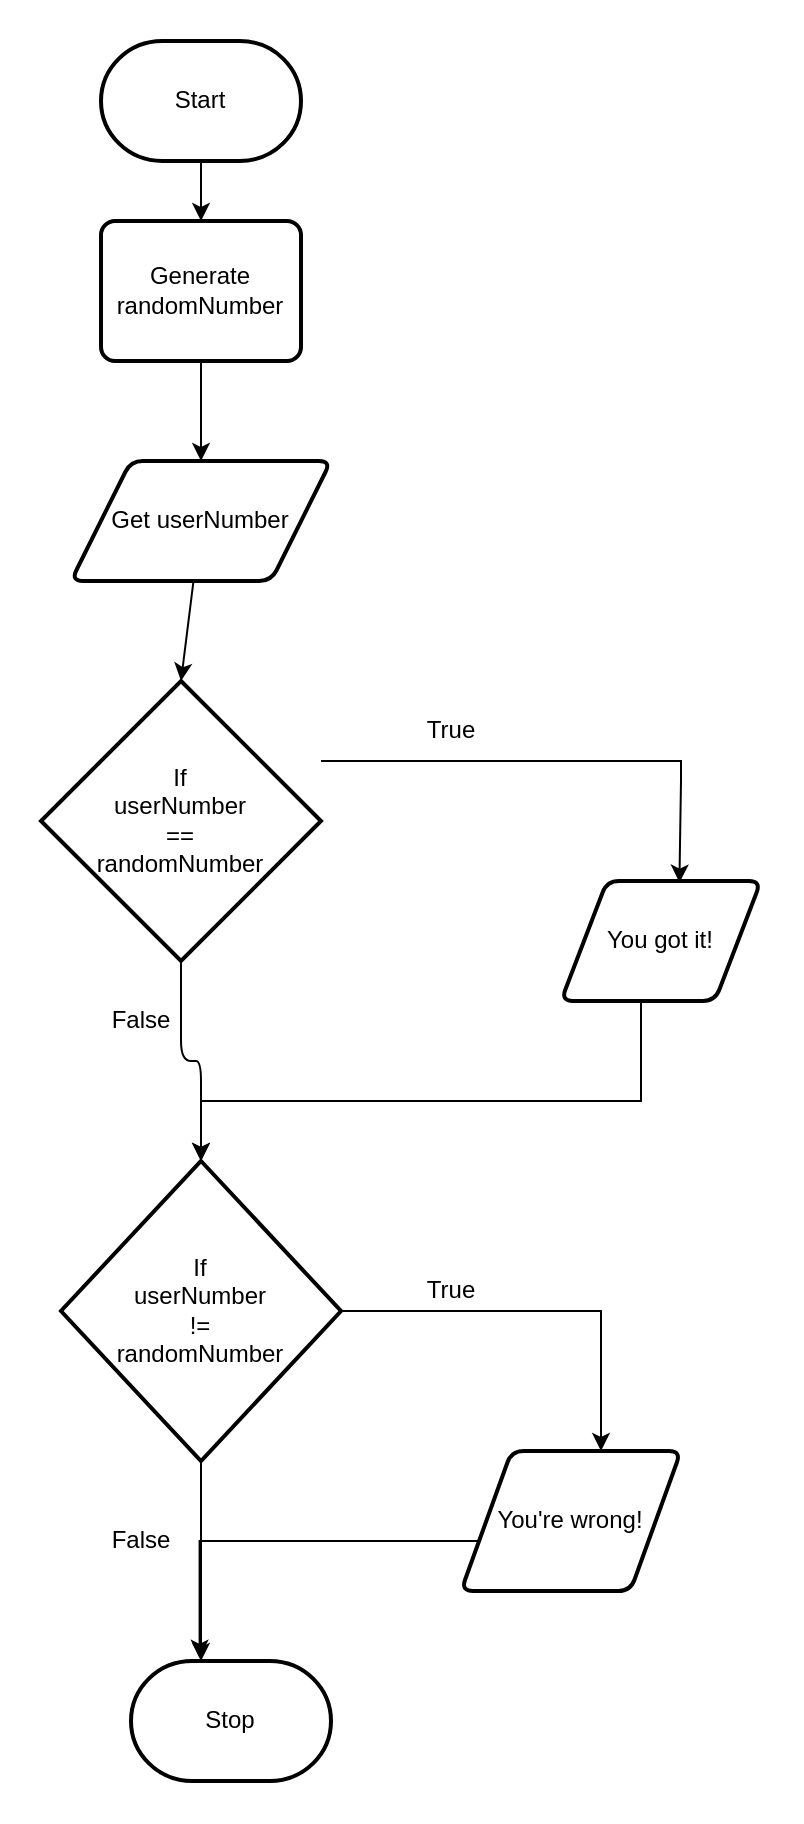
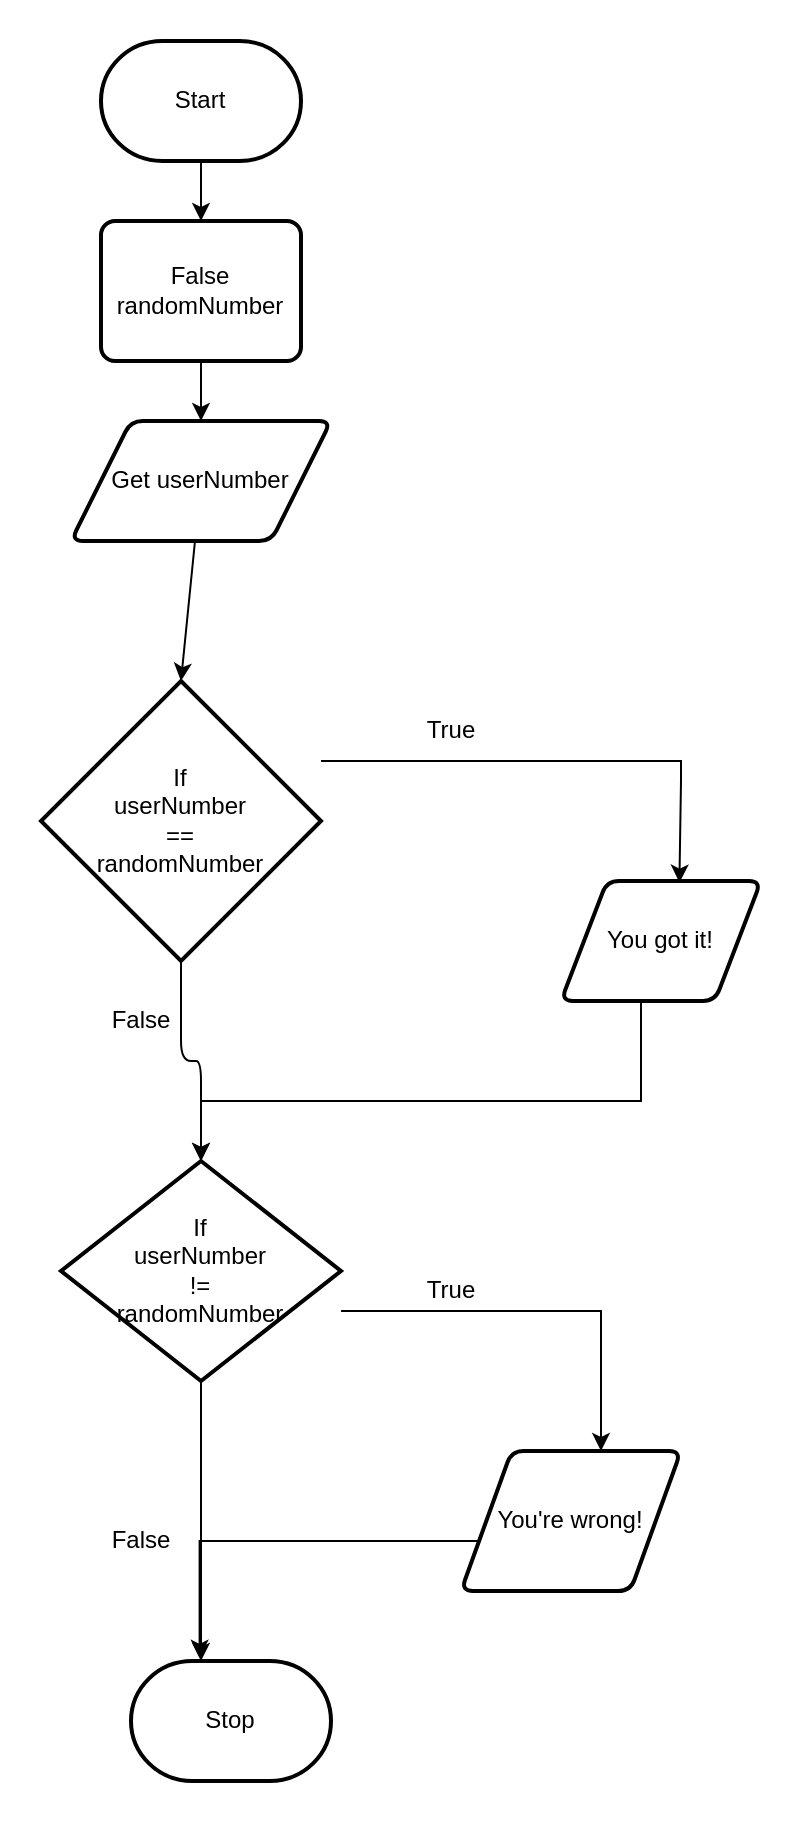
  <mxCell id="0" />
  <mxCell id="1" parent="0" />
  <mxCell id="2" style="edgeStyle=none;html=1;entryX=0.5;entryY=0;entryDx=0;entryDy=0;" parent="1" source="3" target="6" edge="1"><mxGeometry relative="1" as="geometry"><mxPoint x="100" y="130" as="targetPoint" /></mxGeometry></mxCell>
  <mxCell id="3" value="Start" style="strokeWidth=2;html=1;shape=mxgraph.flowchart.terminator;whiteSpace=wrap;" parent="1" vertex="1"><mxGeometry x="50" y="20" width="100" height="60" as="geometry" /></mxCell>
  <mxCell id="4" value="Stop" style="strokeWidth=2;html=1;shape=mxgraph.flowchart.terminator;whiteSpace=wrap;" parent="1" vertex="1"><mxGeometry x="65" y="830" width="100" height="60" as="geometry" /></mxCell>
  <mxCell id="5" style="edgeStyle=none;html=1;" parent="1" source="6" target="8" edge="1"><mxGeometry relative="1" as="geometry" /></mxCell>
- <mxCell id="6" value="Generate&lt;br&gt;randomNumber" style="rounded=1;whiteSpace=wrap;html=1;absoluteArcSize=1;arcSize=14;strokeWidth=2;" parent="1" vertex="1"><mxGeometry x="50" y="110" width="100" height="70" as="geometry" /></mxCell>
+ <mxCell id="6" value="False&lt;br&gt;randomNumber" style="rounded=1;whiteSpace=wrap;html=1;absoluteArcSize=1;arcSize=14;strokeWidth=2;" parent="1" vertex="1"><mxGeometry x="50" y="110" width="100" height="70" as="geometry" /></mxCell>
  <mxCell id="7" style="edgeStyle=none;html=1;entryX=0.5;entryY=0;entryDx=0;entryDy=0;entryPerimeter=0;" parent="1" source="8" target="11" edge="1"><mxGeometry relative="1" as="geometry" /></mxCell>
- <mxCell id="8" value="Get userNumber" style="shape=parallelogram;html=1;strokeWidth=2;perimeter=parallelogramPerimeter;whiteSpace=wrap;rounded=1;arcSize=12;size=0.23;" parent="1" vertex="1"><mxGeometry x="35" y="230" width="130" height="60" as="geometry" /></mxCell>
+ <mxCell id="8" value="Get userNumber" style="shape=parallelogram;html=1;strokeWidth=2;perimeter=parallelogramPerimeter;whiteSpace=wrap;rounded=1;arcSize=12;size=0.23;" parent="1" vertex="1"><mxGeometry x="35" y="210" width="130" height="60" as="geometry" /></mxCell>
  <mxCell id="9" style="edgeStyle=orthogonalEdgeStyle;shape=connector;rounded=1;html=1;entryX=0.5;entryY=0;entryDx=0;entryDy=0;entryPerimeter=0;labelBackgroundColor=default;strokeColor=default;fontFamily=Helvetica;fontSize=12;fontColor=default;endArrow=classic;" parent="1" source="11" target="17" edge="1"><mxGeometry relative="1" as="geometry" /></mxCell>
  <mxCell id="10" style="edgeStyle=orthogonalEdgeStyle;shape=connector;rounded=0;html=1;labelBackgroundColor=default;strokeColor=default;fontFamily=Helvetica;fontSize=12;fontColor=default;endArrow=classic;entryX=0.592;entryY=0.014;entryDx=0;entryDy=0;entryPerimeter=0;" parent="1" source="11" target="13" edge="1"><mxGeometry relative="1" as="geometry"><mxPoint x="330" y="410" as="targetPoint" /><Array as="points"><mxPoint x="340" y="380" /><mxPoint x="340" y="390" /><mxPoint x="339" y="390" /></Array></mxGeometry></mxCell>
  <mxCell id="11" value="If&lt;br&gt;userNumber&lt;br&gt;==&lt;br&gt;randomNumber" style="strokeWidth=2;html=1;shape=mxgraph.flowchart.decision;whiteSpace=wrap;" parent="1" vertex="1"><mxGeometry x="20" y="340" width="140" height="140" as="geometry" /></mxCell>
  <mxCell id="12" style="edgeStyle=orthogonalEdgeStyle;shape=connector;rounded=0;html=1;entryX=0.5;entryY=0;entryDx=0;entryDy=0;entryPerimeter=0;labelBackgroundColor=default;strokeColor=default;fontFamily=Helvetica;fontSize=11;fontColor=default;endArrow=classic;" parent="1" source="13" target="17" edge="1"><mxGeometry relative="1" as="geometry"><Array as="points"><mxPoint x="320" y="550" /><mxPoint x="100" y="550" /></Array></mxGeometry></mxCell>
  <mxCell id="13" value="You got it!" style="shape=parallelogram;html=1;strokeWidth=2;perimeter=parallelogramPerimeter;whiteSpace=wrap;rounded=1;arcSize=12;size=0.23;" parent="1" vertex="1"><mxGeometry x="280" y="440" width="100" height="60" as="geometry" /></mxCell>
  <mxCell id="14" value="True" style="text;html=1;align=center;verticalAlign=middle;resizable=0;points=[];autosize=1;strokeColor=none;fillColor=none;" parent="1" vertex="1"><mxGeometry x="200" y="350" width="50" height="30" as="geometry" /></mxCell>
  <mxCell id="15" style="edgeStyle=orthogonalEdgeStyle;shape=connector;rounded=0;html=1;labelBackgroundColor=default;strokeColor=default;fontFamily=Helvetica;fontSize=12;fontColor=default;endArrow=classic;" parent="1" source="17" target="20" edge="1"><mxGeometry relative="1" as="geometry"><mxPoint x="300" y="710" as="targetPoint" /><Array as="points"><mxPoint x="300" y="655" /></Array></mxGeometry></mxCell>
  <mxCell id="16" style="edgeStyle=none;html=1;" edge="1" parent="1" source="17"><mxGeometry relative="1" as="geometry"><mxPoint x="100" y="830" as="targetPoint" /></mxGeometry></mxCell>
- <mxCell id="17" value="If&lt;br&gt;userNumber&lt;br&gt;!=&lt;br&gt;randomNumber" style="strokeWidth=2;html=1;shape=mxgraph.flowchart.decision;whiteSpace=wrap;" parent="1" vertex="1"><mxGeometry x="30" y="580" width="140" height="150" as="geometry" /></mxCell>
+ <mxCell id="17" value="If&lt;br&gt;userNumber&lt;br&gt;!=&lt;br&gt;randomNumber" style="strokeWidth=2;html=1;shape=mxgraph.flowchart.decision;whiteSpace=wrap;" parent="1" vertex="1"><mxGeometry x="30" y="580" width="140" height="110" as="geometry" /></mxCell>
  <mxCell id="18" value="False" style="text;html=1;align=center;verticalAlign=middle;resizable=0;points=[];autosize=1;strokeColor=none;fillColor=none;fontSize=12;fontFamily=Helvetica;fontColor=default;" parent="1" vertex="1"><mxGeometry x="45" y="495" width="50" height="30" as="geometry" /></mxCell>
  <mxCell id="19" style="edgeStyle=orthogonalEdgeStyle;shape=connector;rounded=0;html=1;entryX=0.343;entryY=-0.027;entryDx=0;entryDy=0;entryPerimeter=0;labelBackgroundColor=default;strokeColor=default;fontFamily=Helvetica;fontSize=11;fontColor=default;endArrow=classic;" parent="1" source="20" target="4" edge="1"><mxGeometry relative="1" as="geometry"><Array as="points"><mxPoint x="305" y="770" /><mxPoint x="99" y="770" /></Array></mxGeometry></mxCell>
  <mxCell id="20" value="You're wrong!" style="shape=parallelogram;html=1;strokeWidth=2;perimeter=parallelogramPerimeter;whiteSpace=wrap;rounded=1;arcSize=12;size=0.23;fontFamily=Helvetica;fontSize=12;fontColor=default;fillColor=none;gradientColor=none;" parent="1" vertex="1"><mxGeometry x="230" y="725" width="110" height="70" as="geometry" /></mxCell>
  <mxCell id="21" value="True" style="text;html=1;align=center;verticalAlign=middle;resizable=0;points=[];autosize=1;strokeColor=none;fillColor=none;fontSize=12;fontFamily=Helvetica;fontColor=default;" parent="1" vertex="1"><mxGeometry x="200" y="630" width="50" height="30" as="geometry" /></mxCell>
  <mxCell id="22" value="False" style="text;html=1;align=center;verticalAlign=middle;resizable=0;points=[];autosize=1;strokeColor=none;fillColor=none;fontSize=12;fontFamily=Helvetica;fontColor=default;" parent="1" vertex="1"><mxGeometry x="45" y="755" width="50" height="30" as="geometry" /></mxCell>
